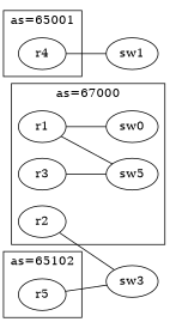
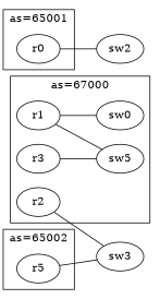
  digraph {
    rankdir=LR
    edge [dir=none tailclass=ebgp]
    r1
    r2
    r3
    sw0
    n5 [label=sw5]
-   r4
+   r4 [label=r0]
    r5
    sw3
-   sw2 [label=sw1]
+   sw2
    subgraph cluster_1 {
      label="as=67000"
      r1
      r2
      r3
      sw0
      n5
    }
    subgraph cluster_2 {
      label="as=65001"
      r4
    }
    subgraph cluster_3 {
-     label="as=65102"
+     label="as=65002"
      r5
    }
    r1 -> sw0 [tailclass="ibgp; ospf; priority=10"]
    r1 -> n5 [tailclass="ospf; priority=10"]
    r2 -> sw3
    r3 -> n5 [tailclass="ospf; priority=5"]
    r4 -> sw2
    r5 -> sw3
  }
